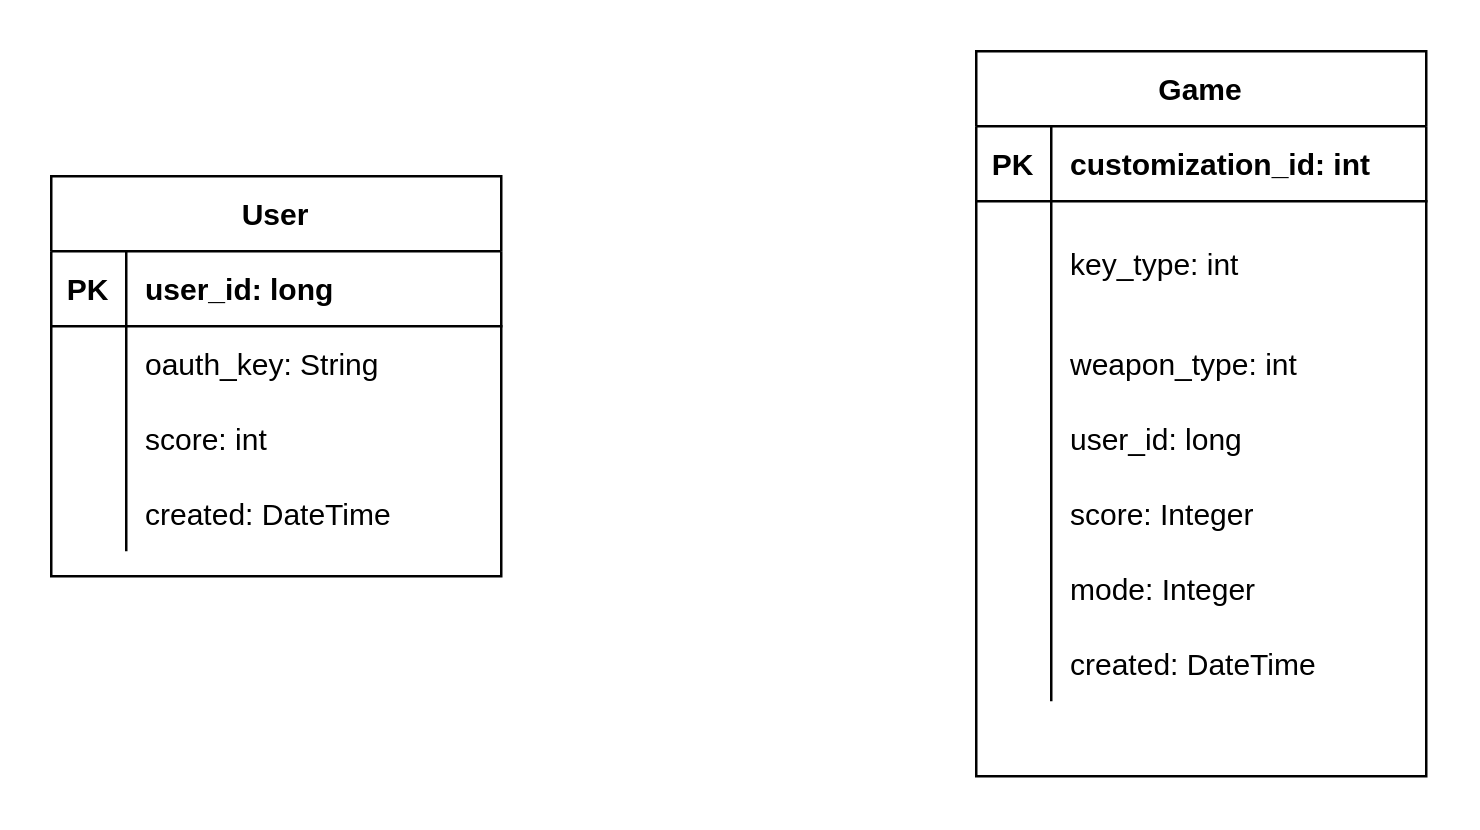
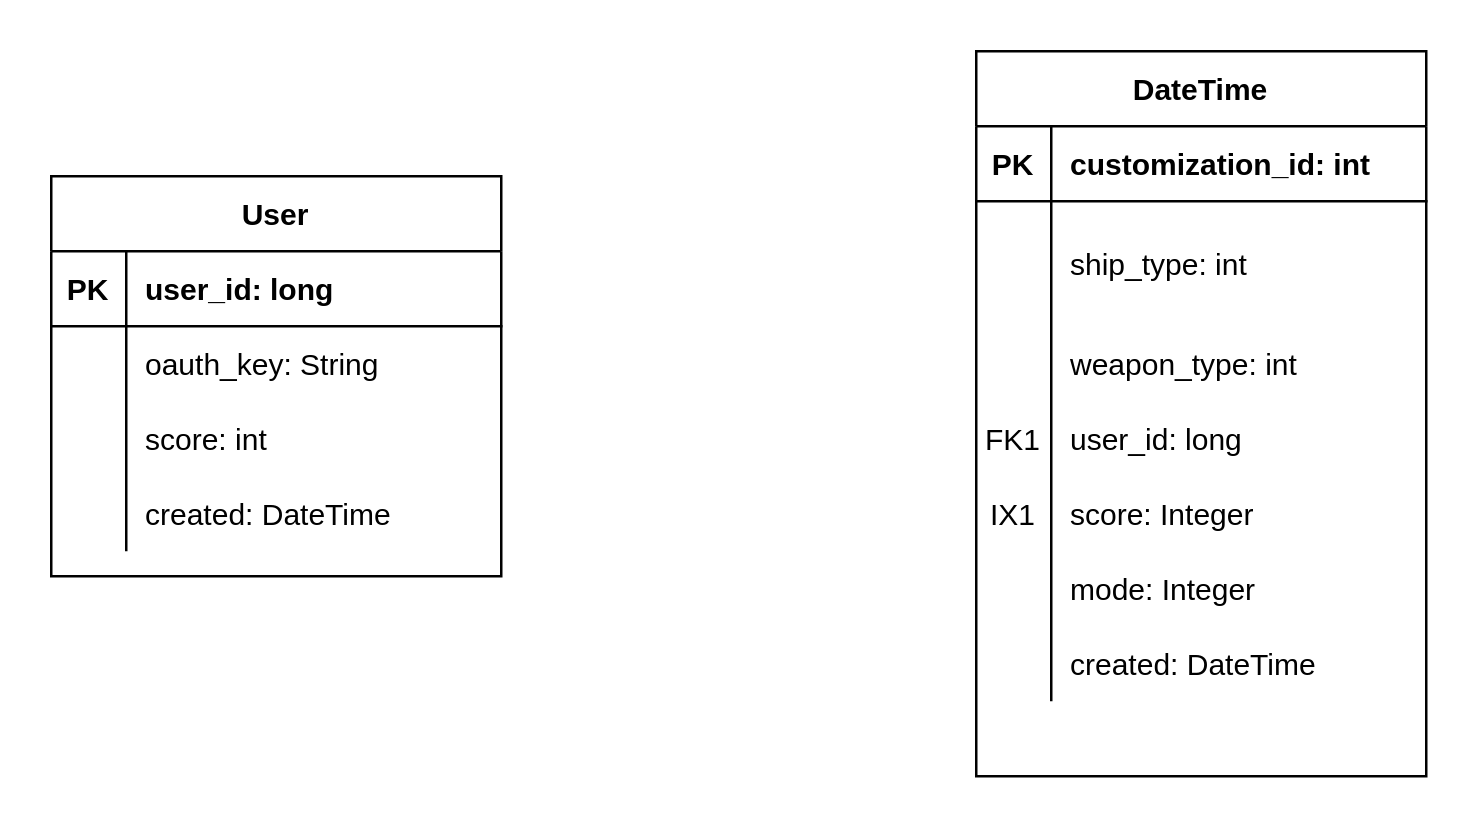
  <mxCell id="0" />
  <mxCell id="1" parent="0" />
  <mxCell id="2" value="User" style="shape=table;startSize=30;container=1;collapsible=1;childLayout=tableLayout;fixedRows=1;rowLines=0;fontStyle=1;align=center;resizeLast=1;" vertex="1" parent="1"><mxGeometry x="20" y="70" width="180" height="160" as="geometry" /></mxCell>
  <mxCell id="3" value="" style="shape=partialRectangle;collapsible=0;dropTarget=0;pointerEvents=0;fillColor=none;top=0;left=0;bottom=1;right=0;points=[[0,0.5],[1,0.5]];portConstraint=eastwest;" vertex="1" parent="2"><mxGeometry y="30" width="180" height="30" as="geometry" /></mxCell>
  <mxCell id="4" value="PK" style="shape=partialRectangle;connectable=0;fillColor=none;top=0;left=0;bottom=0;right=0;fontStyle=1;overflow=hidden;" vertex="1" parent="3"><mxGeometry width="30" height="30" as="geometry" /></mxCell>
  <mxCell id="5" value="user_id: long" style="shape=partialRectangle;connectable=0;fillColor=none;top=0;left=0;bottom=0;right=0;align=left;spacingLeft=6;fontStyle=1;overflow=hidden;" vertex="1" parent="3"><mxGeometry x="30" width="150" height="30" as="geometry" /></mxCell>
  <mxCell id="6" value="" style="shape=partialRectangle;collapsible=0;dropTarget=0;pointerEvents=0;fillColor=none;top=0;left=0;bottom=0;right=0;points=[[0,0.5],[1,0.5]];portConstraint=eastwest;" vertex="1" parent="2"><mxGeometry y="60" width="180" height="30" as="geometry" /></mxCell>
  <mxCell id="7" value="" style="shape=partialRectangle;connectable=0;fillColor=none;top=0;left=0;bottom=0;right=0;editable=1;overflow=hidden;" vertex="1" parent="6"><mxGeometry width="30" height="30" as="geometry" /></mxCell>
  <mxCell id="8" value="oauth_key: String" style="shape=partialRectangle;connectable=0;fillColor=none;top=0;left=0;bottom=0;right=0;align=left;spacingLeft=6;overflow=hidden;" vertex="1" parent="6"><mxGeometry x="30" width="150" height="30" as="geometry" /></mxCell>
  <mxCell id="9" value="" style="shape=partialRectangle;collapsible=0;dropTarget=0;pointerEvents=0;fillColor=none;top=0;left=0;bottom=0;right=0;points=[[0,0.5],[1,0.5]];portConstraint=eastwest;" vertex="1" parent="2"><mxGeometry y="90" width="180" height="30" as="geometry" /></mxCell>
  <mxCell id="10" value="" style="shape=partialRectangle;connectable=0;fillColor=none;top=0;left=0;bottom=0;right=0;editable=1;overflow=hidden;" vertex="1" parent="9"><mxGeometry width="30" height="30" as="geometry" /></mxCell>
  <mxCell id="11" value="score: int" style="shape=partialRectangle;connectable=0;fillColor=none;top=0;left=0;bottom=0;right=0;align=left;spacingLeft=6;overflow=hidden;" vertex="1" parent="9"><mxGeometry x="30" width="150" height="30" as="geometry" /></mxCell>
  <mxCell id="12" value="" style="shape=partialRectangle;collapsible=0;dropTarget=0;pointerEvents=0;fillColor=none;top=0;left=0;bottom=0;right=0;points=[[0,0.5],[1,0.5]];portConstraint=eastwest;" vertex="1" parent="2"><mxGeometry y="120" width="180" height="30" as="geometry" /></mxCell>
  <mxCell id="13" value="" style="shape=partialRectangle;connectable=0;fillColor=none;top=0;left=0;bottom=0;right=0;editable=1;overflow=hidden;" vertex="1" parent="12"><mxGeometry width="30" height="30" as="geometry" /></mxCell>
  <mxCell id="14" value="created: DateTime" style="shape=partialRectangle;connectable=0;fillColor=none;top=0;left=0;bottom=0;right=0;align=left;spacingLeft=6;overflow=hidden;" vertex="1" parent="12"><mxGeometry x="30" width="150" height="30" as="geometry" /></mxCell>
- <mxCell id="15" value="Game" style="shape=table;startSize=30;container=1;collapsible=1;childLayout=tableLayout;fixedRows=1;rowLines=0;fontStyle=1;align=center;resizeLast=1;" vertex="1" parent="1"><mxGeometry x="390" y="20" width="180" height="290" as="geometry" /></mxCell>
+ <mxCell id="15" value="DateTime" style="shape=table;startSize=30;container=1;collapsible=1;childLayout=tableLayout;fixedRows=1;rowLines=0;fontStyle=1;align=center;resizeLast=1;" vertex="1" parent="1"><mxGeometry x="390" y="20" width="180" height="290" as="geometry" /></mxCell>
  <mxCell id="16" value="" style="shape=partialRectangle;collapsible=0;dropTarget=0;pointerEvents=0;fillColor=none;top=0;left=0;bottom=1;right=0;points=[[0,0.5],[1,0.5]];portConstraint=eastwest;" vertex="1" parent="15"><mxGeometry y="30" width="180" height="30" as="geometry" /></mxCell>
  <mxCell id="17" value="PK" style="shape=partialRectangle;connectable=0;fillColor=none;top=0;left=0;bottom=0;right=0;fontStyle=1;overflow=hidden;" vertex="1" parent="16"><mxGeometry width="30" height="30" as="geometry" /></mxCell>
  <mxCell id="18" value="customization_id: int" style="shape=partialRectangle;connectable=0;fillColor=none;top=0;left=0;bottom=0;right=0;align=left;spacingLeft=6;fontStyle=1;overflow=hidden;" vertex="1" parent="16"><mxGeometry x="30" width="150" height="30" as="geometry" /></mxCell>
  <mxCell id="19" value="" style="shape=partialRectangle;collapsible=0;dropTarget=0;pointerEvents=0;fillColor=none;top=0;left=0;bottom=0;right=0;points=[[0,0.5],[1,0.5]];portConstraint=eastwest;" vertex="1" parent="15"><mxGeometry y="60" width="180" height="50" as="geometry" /></mxCell>
  <mxCell id="20" value="" style="shape=partialRectangle;connectable=0;fillColor=none;top=0;left=0;bottom=0;right=0;editable=1;overflow=hidden;" vertex="1" parent="19"><mxGeometry width="30" height="50" as="geometry" /></mxCell>
- <mxCell id="21" value="key_type: int" style="shape=partialRectangle;connectable=0;fillColor=none;top=0;left=0;bottom=0;right=0;align=left;spacingLeft=6;overflow=hidden;" vertex="1" parent="19"><mxGeometry x="30" width="150" height="50" as="geometry" /></mxCell>
+ <mxCell id="21" value="ship_type: int" style="shape=partialRectangle;connectable=0;fillColor=none;top=0;left=0;bottom=0;right=0;align=left;spacingLeft=6;overflow=hidden;" vertex="1" parent="19"><mxGeometry x="30" width="150" height="50" as="geometry" /></mxCell>
  <mxCell id="22" value="" style="shape=partialRectangle;collapsible=0;dropTarget=0;pointerEvents=0;fillColor=none;top=0;left=0;bottom=0;right=0;points=[[0,0.5],[1,0.5]];portConstraint=eastwest;" vertex="1" parent="15"><mxGeometry y="110" width="180" height="30" as="geometry" /></mxCell>
  <mxCell id="23" value="" style="shape=partialRectangle;connectable=0;fillColor=none;top=0;left=0;bottom=0;right=0;editable=1;overflow=hidden;" vertex="1" parent="22"><mxGeometry width="30" height="30" as="geometry" /></mxCell>
  <mxCell id="24" value="weapon_type: int" style="shape=partialRectangle;connectable=0;fillColor=none;top=0;left=0;bottom=0;right=0;align=left;spacingLeft=6;overflow=hidden;" vertex="1" parent="22"><mxGeometry x="30" width="150" height="30" as="geometry" /></mxCell>
  <mxCell id="25" value="" style="shape=partialRectangle;collapsible=0;dropTarget=0;pointerEvents=0;fillColor=none;top=0;left=0;bottom=0;right=0;points=[[0,0.5],[1,0.5]];portConstraint=eastwest;" vertex="1" parent="15"><mxGeometry y="140" width="180" height="30" as="geometry" /></mxCell>
+ <mxCell id="26" value="FK1" style="shape=partialRectangle;connectable=0;fillColor=none;top=0;left=0;bottom=0;right=0;editable=1;overflow=hidden;" vertex="1" parent="25"><mxGeometry width="30" height="30" as="geometry" /></mxCell>
  <mxCell id="27" value="user_id: long" style="shape=partialRectangle;connectable=0;fillColor=none;top=0;left=0;bottom=0;right=0;align=left;spacingLeft=6;overflow=hidden;" vertex="1" parent="25"><mxGeometry x="30" width="150" height="30" as="geometry" /></mxCell>
  <mxCell id="28" value="" style="shape=partialRectangle;collapsible=0;dropTarget=0;pointerEvents=0;fillColor=none;top=0;left=0;bottom=0;right=0;points=[[0,0.5],[1,0.5]];portConstraint=eastwest;" vertex="1" parent="15"><mxGeometry y="170" width="180" height="30" as="geometry" /></mxCell>
+ <mxCell id="29" value="IX1" style="shape=partialRectangle;connectable=0;fillColor=none;top=0;left=0;bottom=0;right=0;editable=1;overflow=hidden;" vertex="1" parent="28"><mxGeometry width="30" height="30" as="geometry" /></mxCell>
  <mxCell id="30" value="score: Integer" style="shape=partialRectangle;connectable=0;fillColor=none;top=0;left=0;bottom=0;right=0;align=left;spacingLeft=6;overflow=hidden;" vertex="1" parent="28"><mxGeometry x="30" width="150" height="30" as="geometry" /></mxCell>
  <mxCell id="31" value="" style="shape=partialRectangle;collapsible=0;dropTarget=0;pointerEvents=0;fillColor=none;top=0;left=0;bottom=0;right=0;points=[[0,0.5],[1,0.5]];portConstraint=eastwest;" vertex="1" parent="15"><mxGeometry y="200" width="180" height="30" as="geometry" /></mxCell>
  <mxCell id="32" value="" style="shape=partialRectangle;connectable=0;fillColor=none;top=0;left=0;bottom=0;right=0;editable=1;overflow=hidden;" vertex="1" parent="31"><mxGeometry width="30" height="30" as="geometry" /></mxCell>
  <mxCell id="33" value="mode: Integer" style="shape=partialRectangle;connectable=0;fillColor=none;top=0;left=0;bottom=0;right=0;align=left;spacingLeft=6;overflow=hidden;" vertex="1" parent="31"><mxGeometry x="30" width="150" height="30" as="geometry" /></mxCell>
  <mxCell id="34" value="" style="shape=partialRectangle;collapsible=0;dropTarget=0;pointerEvents=0;fillColor=none;top=0;left=0;bottom=0;right=0;points=[[0,0.5],[1,0.5]];portConstraint=eastwest;" vertex="1" parent="15"><mxGeometry y="230" width="180" height="30" as="geometry" /></mxCell>
  <mxCell id="35" value="" style="shape=partialRectangle;connectable=0;fillColor=none;top=0;left=0;bottom=0;right=0;editable=1;overflow=hidden;" vertex="1" parent="34"><mxGeometry width="30" height="30" as="geometry" /></mxCell>
  <mxCell id="36" value="created: DateTime" style="shape=partialRectangle;connectable=0;fillColor=none;top=0;left=0;bottom=0;right=0;align=left;spacingLeft=6;overflow=hidden;" vertex="1" parent="34"><mxGeometry x="30" width="150" height="30" as="geometry" /></mxCell>
  <mxCell id="37" value="" style="shape=partialRectangle;collapsible=0;dropTarget=0;pointerEvents=0;fillColor=none;top=0;left=0;bottom=0;right=0;points=[[0,0.5],[1,0.5]];portConstraint=eastwest;" vertex="1" parent="15"><mxGeometry y="260" width="180" height="30" as="geometry" /></mxCell>
  <mxCell id="38" value="" style="shape=partialRectangle;connectable=0;fillColor=none;top=0;left=0;bottom=0;right=0;editable=1;overflow=hidden;" vertex="1" parent="37"><mxGeometry width="30" height="30" as="geometry" /></mxCell>
